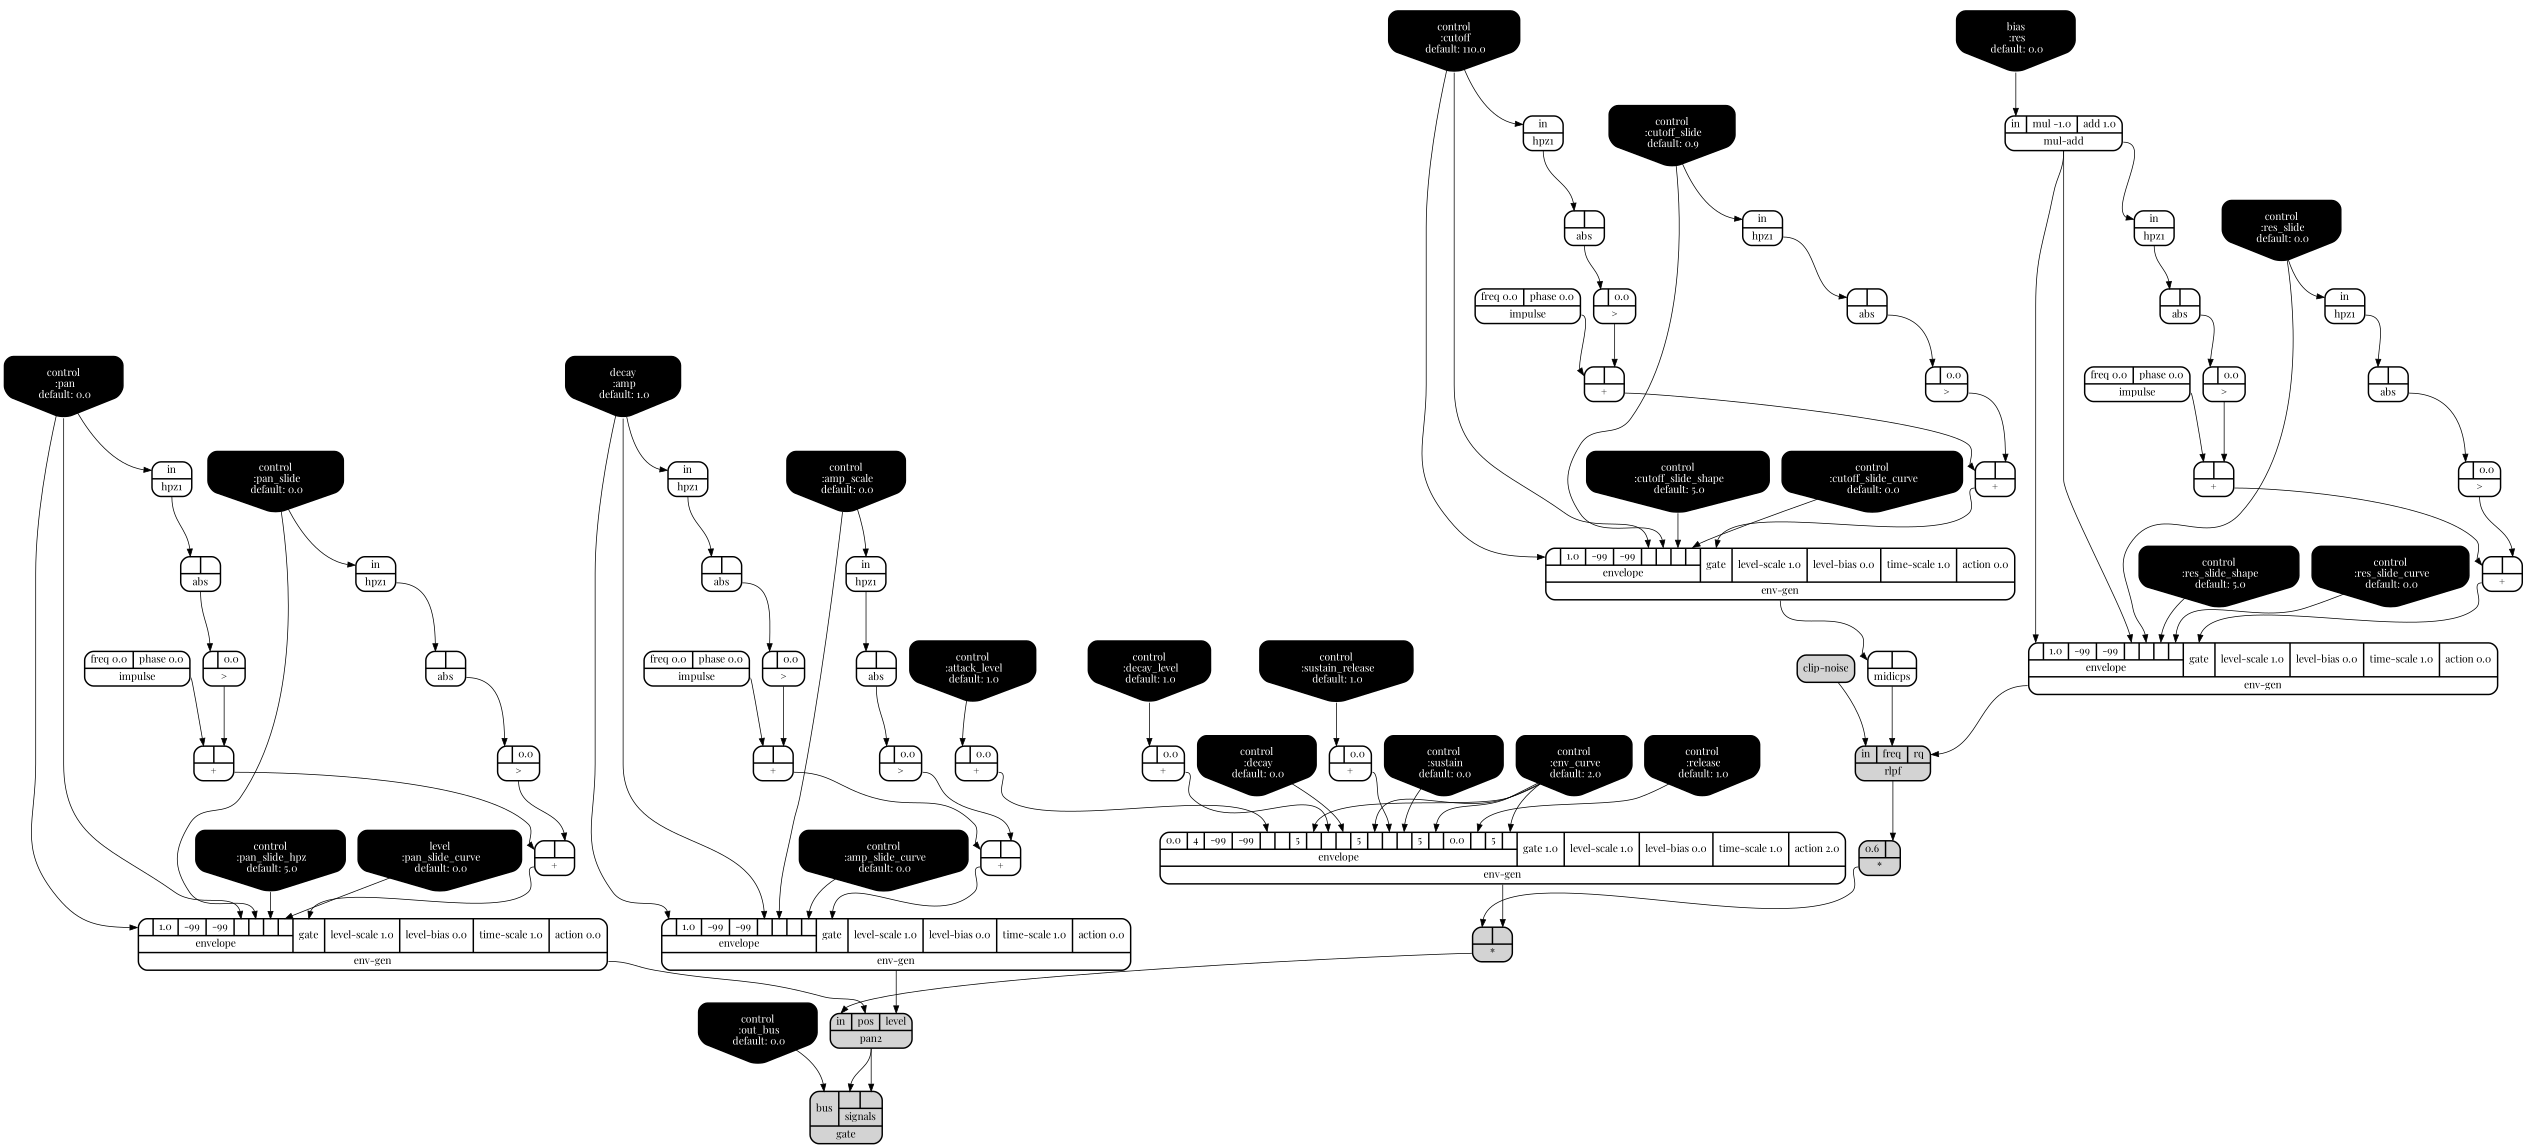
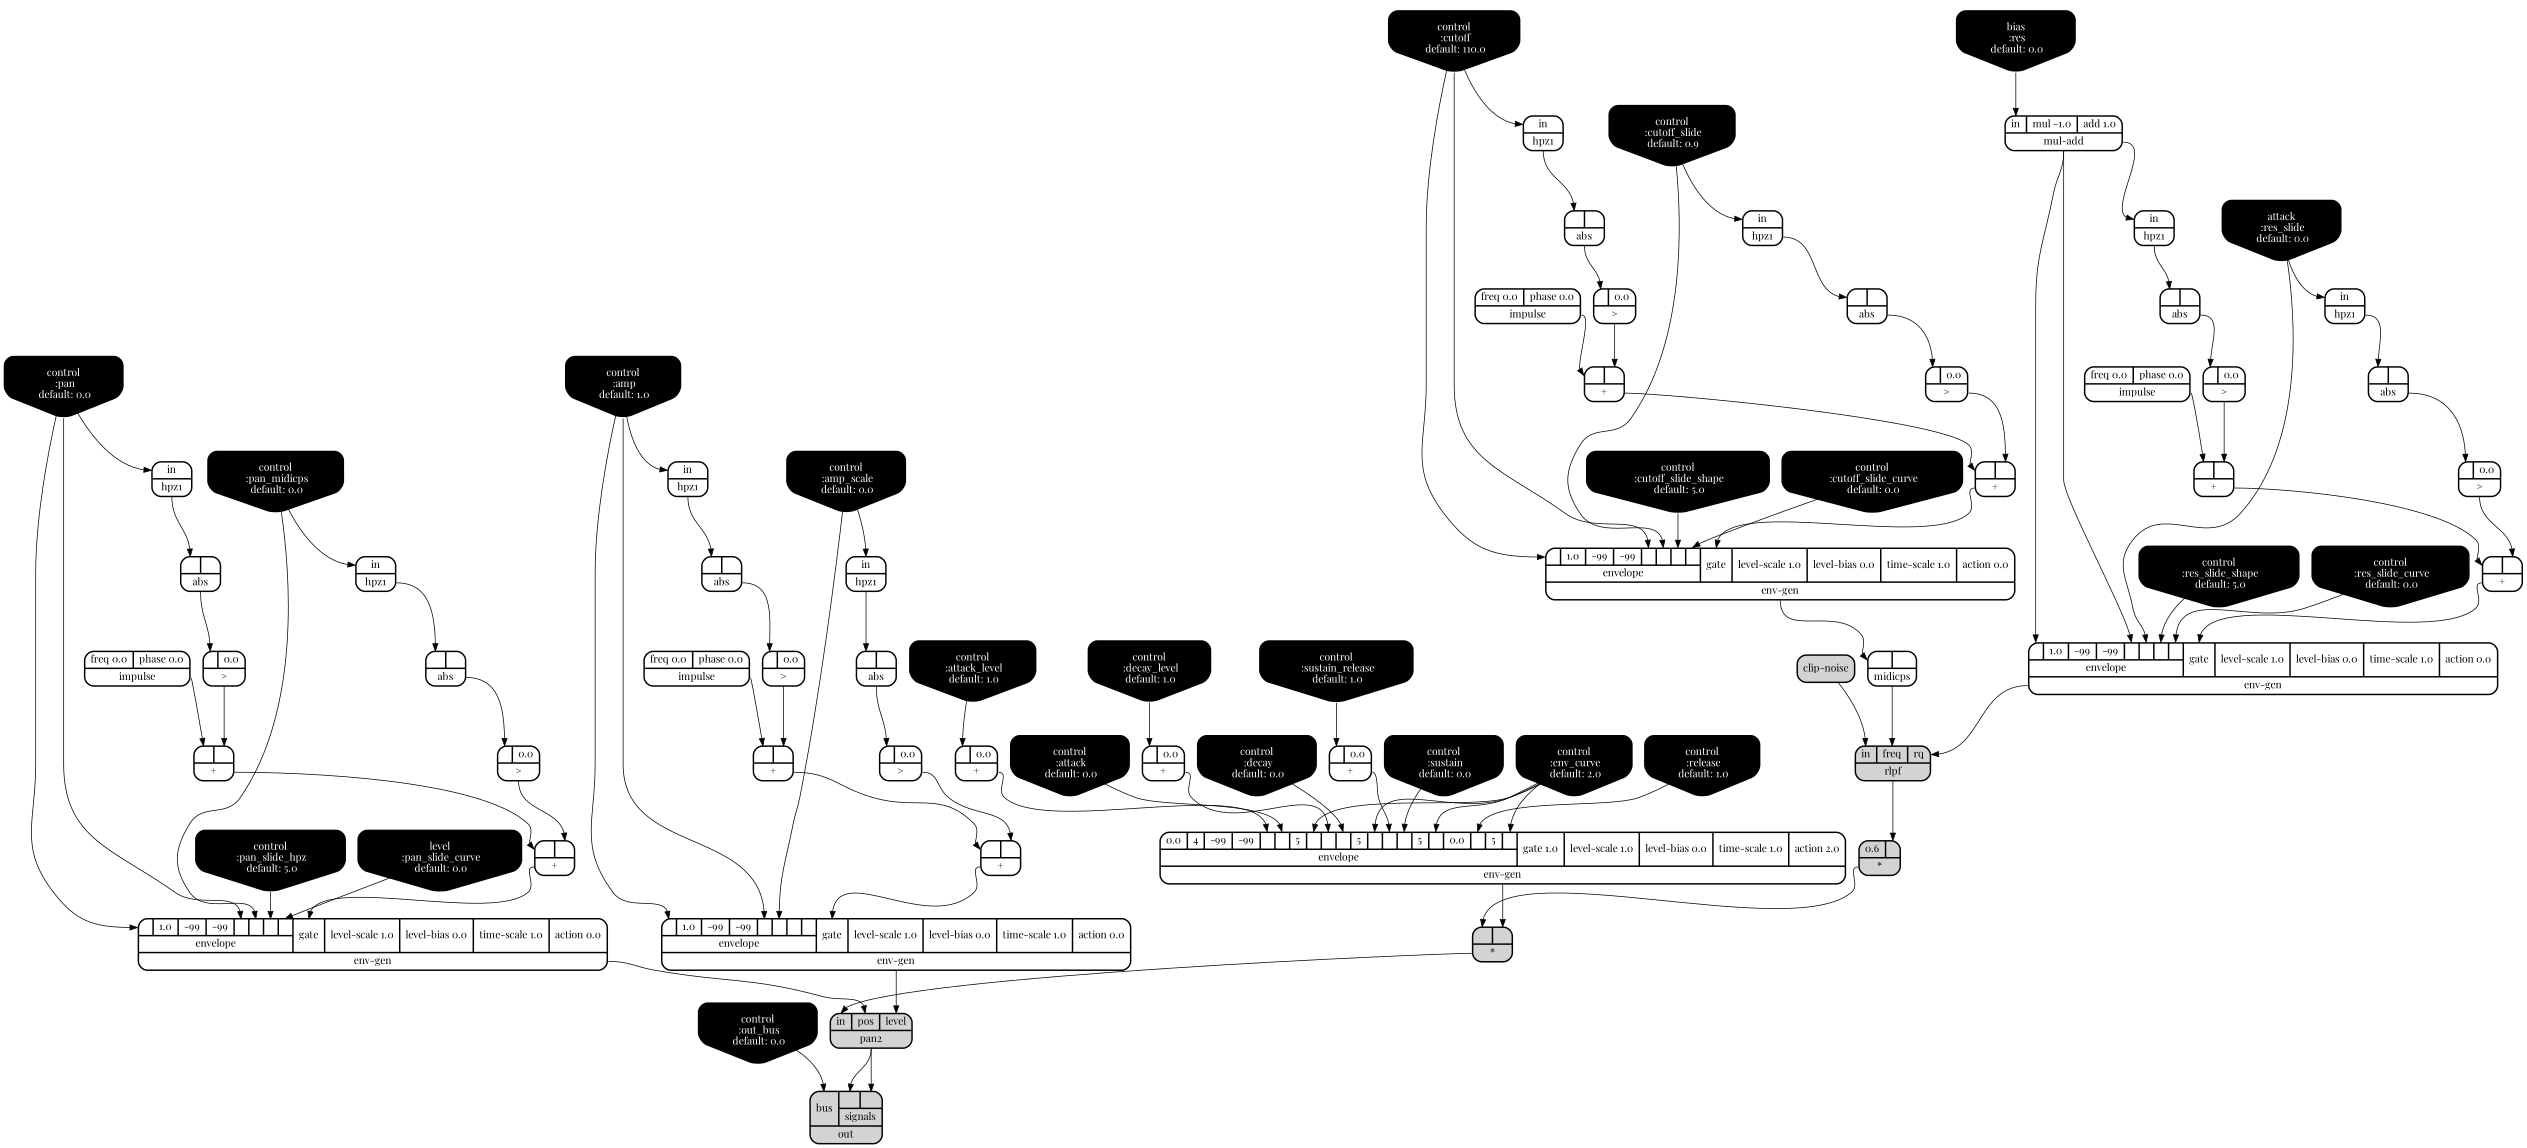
  digraph {
    fontname="Playfair Display"
    node [fontname="Playfair Display" rankdir=LR shape=record style="bold, rounded"]
    edge [fontname="Playfair Display" headport=a tailport=__UG_NAME__]
    n1 [label="{{ <a> 0.6|<b> } |<__UG_NAME__>* }" style="filled, bold, rounded"]
    n2 [label="{{ <a> |<b> } |<__UG_NAME__>* }" style="filled, bold, rounded"]
    n3 [label="{{ <in> in|<pos> pos|<level> level} |<__UG_NAME__>pan2 }" style="filled, bold, rounded"]
-   n4 [label="{{ <bus> bus|{{<signals___pan2___0>|<signals___pan2___1>}|signals}} |<__UG_NAME__>gate }" style="filled, bold, rounded"]
+   n4 [label="{{ <bus> bus|{{<signals___pan2___0>|<signals___pan2___1>}|signals}} |<__UG_NAME__>out }" style="filled, bold, rounded"]
    n5 [label="{{ <a> |<b> } |<__UG_NAME__>+ }"]
    n6 [label="{{ <a> |<b> } |<__UG_NAME__>+ }"]
    n7 [label="{{ {{<envelope___control___0>|1.0|-99|-99|<envelope___control___4>|<envelope___control___5>|<envelope___control___6>|<envelope___control___7>}|envelope}|<gate> gate|<level____scale> level-scale 1.0|<level____bias> level-bias 0.0|<time____scale> time-scale 1.0|<action> action 0.0} |<__UG_NAME__>env-gen }"]
    n8 [label="{{ <a> |<b> } |<__UG_NAME__>+ }"]
    n9 [label="{{ <a> |<b> } |<__UG_NAME__>+ }"]
    n10 [label="{{ {{<envelope___control___0>|1.0|-99|-99|<envelope___control___4>|<envelope___control___5>|<envelope___control___6>|<envelope___control___7>}|envelope}|<gate> gate|<level____scale> level-scale 1.0|<level____bias> level-bias 0.0|<time____scale> time-scale 1.0|<action> action 0.0} |<__UG_NAME__>env-gen }"]
    n11 [label="{{ <a> |<b> } |<__UG_NAME__>midicps }"]
    n12 [label="{{ <a> |<b> } |<__UG_NAME__>+ }"]
    n13 [label="{{ <a> |<b> } |<__UG_NAME__>+ }"]
    n14 [label="{{ {{<envelope___mul____add___0>|1.0|-99|-99|<envelope___mul____add___4>|<envelope___control___5>|<envelope___control___6>|<envelope___control___7>}|envelope}|<gate> gate|<level____scale> level-scale 1.0|<level____bias> level-bias 0.0|<time____scale> time-scale 1.0|<action> action 0.0} |<__UG_NAME__>env-gen }"]
    n15 [label="{{ <in> in|<freq> freq|<rq> rq} |<__UG_NAME__>rlpf }" style="filled, bold, rounded"]
    n16 [label="{{ <a> |<b> 0.0} |<__UG_NAME__>+ }"]
    n17 [label="{{ {{0.0|4|-99|-99|<envelope___binary____op____u____gen___4>|<envelope___control___5>|5|<envelope___control___7>|<envelope___binary____op____u____gen___8>|<envelope___control___9>|5|<envelope___control___11>|<envelope___binary____op____u____gen___12>|<envelope___control___13>|5|<envelope___control___15>|0.0|<envelope___control___17>|5|<envelope___control___19>}|envelope}|<gate> gate 1.0|<level____scale> level-scale 1.0|<level____bias> level-bias 0.0|<time____scale> time-scale 1.0|<action> action 2.0} |<__UG_NAME__>env-gen }"]
    n18 [label="{{ <a> |<b> 0.0} |<__UG_NAME__>+ }"]
    n19 [label="{{ <a> |<b> 0.0} |<__UG_NAME__>+ }"]
    n20 [label="{{ <a> |<b> } |<__UG_NAME__>+ }"]
    n21 [label="{{ <a> |<b> } |<__UG_NAME__>+ }"]
    n22 [label="{{ {{<envelope___control___0>|1.0|-99|-99|<envelope___control___4>|<envelope___control___5>|<envelope___control___6>|<envelope___control___7>}|envelope}|<gate> gate|<level____scale> level-scale 1.0|<level____bias> level-bias 0.0|<time____scale> time-scale 1.0|<action> action 0.0} |<__UG_NAME__>env-gen }"]
    n23 [label="{{ <a> |<b> 0.0} |<__UG_NAME__>\> }"]
    n24 [label="{{ <a> |<b> 0.0} |<__UG_NAME__>\> }"]
    n25 [label="{{ <a> |<b> 0.0} |<__UG_NAME__>\> }"]
    n26 [label="{{ <a> |<b> 0.0} |<__UG_NAME__>\> }"]
    n27 [label="{{ <a> |<b> 0.0} |<__UG_NAME__>\> }"]
    n28 [label="{{ <a> |<b> 0.0} |<__UG_NAME__>\> }"]
    n29 [label="{{ <a> |<b> 0.0} |<__UG_NAME__>\> }"]
    n30 [label="{{ <a> |<b> 0.0} |<__UG_NAME__>\> }"]
    n31 [label="{{ <a> |<b> } |<__UG_NAME__>abs }"]
    n32 [label="{{ <a> |<b> } |<__UG_NAME__>abs }"]
    n33 [label="{{ <a> |<b> } |<__UG_NAME__>abs }"]
    n34 [label="{{ <a> |<b> } |<__UG_NAME__>abs }"]
    n35 [label="{{ <a> |<b> } |<__UG_NAME__>abs }"]
    n36 [label="{{ <a> |<b> } |<__UG_NAME__>abs }"]
    n37 [label="{{ <a> |<b> } |<__UG_NAME__>abs }"]
    n38 [label="{{ <a> |<b> } |<__UG_NAME__>abs }"]
    n39 [label="{<__UG_NAME__>clip-noise }" style="filled, bold, rounded"]
-   n40 [fillcolor=black fontcolor=white label="decay\n :amp\n default: 1.0" shape=invhouse style="rounded, filled, bold" rankdir=""]
+   n40 [fillcolor=black fontcolor=white label="control\n :amp\n default: 1.0" shape=invhouse style="rounded, filled, bold" rankdir=""]
    n41 [label="{{ <in> in} |<__UG_NAME__>hpz1 }"]
    n42 [fillcolor=black fontcolor=white label="control\n :amp_scale\n default: 0.0" shape=invhouse style="rounded, filled, bold" rankdir=""]
    n43 [label="{{ <in> in} |<__UG_NAME__>hpz1 }"]
-   n44 [fillcolor=black fontcolor=white label="control\n :amp_slide_curve\n default: 0.0" shape=invhouse style="rounded, filled, bold" rankdir=""]
    n45 [fillcolor=black fontcolor=white label="control\n :pan\n default: 0.0" shape=invhouse style="rounded, filled, bold" rankdir=""]
    n46 [label="{{ <in> in} |<__UG_NAME__>hpz1 }"]
-   n47 [fillcolor=black fontcolor=white label="control\n :pan_slide\n default: 0.0" shape=invhouse style="rounded, filled, bold" rankdir=""]
+   n47 [fillcolor=black fontcolor=white label="control\n :pan_midicps\n default: 0.0" shape=invhouse style="rounded, filled, bold" rankdir=""]
    n48 [label="{{ <in> in} |<__UG_NAME__>hpz1 }"]
    n49 [fillcolor=black fontcolor=white label="control\n :pan_slide_hpz\n default: 5.0" shape=invhouse style="rounded, filled, bold" rankdir=""]
    n50 [fillcolor=black fontcolor=white label="level\n :pan_slide_curve\n default: 0.0" shape=invhouse style="rounded, filled, bold" rankdir=""]
+   n51 [fillcolor=black fontcolor=white label="control\n :attack\n default: 0.0" shape=invhouse style="rounded, filled, bold" rankdir=""]
    n52 [fillcolor=black fontcolor=white label="control\n :sustain\n default: 0.0" shape=invhouse style="rounded, filled, bold" rankdir=""]
    n53 [fillcolor=black fontcolor=white label="control\n :decay\n default: 0.0" shape=invhouse style="rounded, filled, bold" rankdir=""]
    n54 [fillcolor=black fontcolor=white label="control\n :release\n default: 1.0" shape=invhouse style="rounded, filled, bold" rankdir=""]
    n55 [fillcolor=black fontcolor=white label="control\n :attack_level\n default: 1.0" shape=invhouse style="rounded, filled, bold" rankdir=""]
    n56 [fillcolor=black fontcolor=white label="control\n :decay_level\n default: 1.0" shape=invhouse style="rounded, filled, bold" rankdir=""]
    n57 [fillcolor=black fontcolor=white label="control\n :sustain_release\n default: 1.0" shape=invhouse style="rounded, filled, bold" rankdir=""]
    n58 [fillcolor=black fontcolor=white label="control\n :env_curve\n default: 2.0" shape=invhouse style="rounded, filled, bold" rankdir=""]
    n59 [fillcolor=black fontcolor=white label="control\n :cutoff\n default: 110.0" shape=invhouse style="rounded, filled, bold" rankdir=""]
    n60 [label="{{ <in> in} |<__UG_NAME__>hpz1 }"]
    n61 [fillcolor=black fontcolor=white label="control\n :cutoff_slide\n default: 0.9" shape=invhouse style="rounded, filled, bold" rankdir=""]
    n62 [label="{{ <in> in} |<__UG_NAME__>hpz1 }"]
    n63 [fillcolor=black fontcolor=white label="control\n :cutoff_slide_shape\n default: 5.0" shape=invhouse style="rounded, filled, bold" rankdir=""]
    n64 [fillcolor=black fontcolor=white label="control\n :cutoff_slide_curve\n default: 0.0" shape=invhouse style="rounded, filled, bold" rankdir=""]
    n65 [fillcolor=black fontcolor=white label="bias\n :res\n default: 0.0" shape=invhouse style="rounded, filled, bold" rankdir=""]
    n66 [label="{{ <in> in|<mul> mul -1.0|<add> add 1.0} |<__UG_NAME__>mul-add }"]
    n67 [label="{{ <in> in} |<__UG_NAME__>hpz1 }"]
-   n68 [fillcolor=black fontcolor=white label="control\n :res_slide\n default: 0.0" shape=invhouse style="rounded, filled, bold" rankdir=""]
+   n68 [fillcolor=black fontcolor=white label="attack\n :res_slide\n default: 0.0" shape=invhouse style="rounded, filled, bold" rankdir=""]
    n69 [label="{{ <in> in} |<__UG_NAME__>hpz1 }"]
    n70 [fillcolor=black fontcolor=white label="control\n :res_slide_shape\n default: 5.0" shape=invhouse style="rounded, filled, bold" rankdir=""]
    n71 [fillcolor=black fontcolor=white label="control\n :res_slide_curve\n default: 0.0" shape=invhouse style="rounded, filled, bold" rankdir=""]
    n72 [fillcolor=black fontcolor=white label="control\n :out_bus\n default: 0.0" shape=invhouse style="rounded, filled, bold" rankdir=""]
    n73 [label="{{ <freq> freq 0.0|<phase> phase 0.0} |<__UG_NAME__>impulse }"]
    n74 [label="{{ <freq> freq 0.0|<phase> phase 0.0} |<__UG_NAME__>impulse }"]
    n75 [label="{{ <freq> freq 0.0|<phase> phase 0.0} |<__UG_NAME__>impulse }"]
    n76 [label="{{ <freq> freq 0.0|<phase> phase 0.0} |<__UG_NAME__>impulse }"]
    n1 -> n2
    n2 -> n3 [headport=in]
    n3 -> n4 [headport=signals___pan2___0]
    n3 -> n4 [headport=signals___pan2___1]
    n5 -> n6
    n6 -> n7 [headport=gate]
    n7 -> n3 [headport=pos]
    n8 -> n9
    n9 -> n10 [headport=gate]
    n10 -> n11
    n11 -> n15 [headport=freq]
    n12 -> n13
    n13 -> n14 [headport=gate]
    n14 -> n15 [headport=rq]
    n15 -> n1 [headport=b]
    n16 -> n17 [headport=envelope___binary____op____u____gen___4]
    n17 -> n2 [headport=b]
    n18 -> n17 [headport=envelope___binary____op____u____gen___8]
    n19 -> n17 [headport=envelope___binary____op____u____gen___12]
    n20 -> n21
    n21 -> n22 [headport=gate]
    n22 -> n3 [headport=level]
    n23 -> n5 [headport=b]
    n24 -> n6 [headport=b]
    n25 -> n12 [headport=b]
    n26 -> n8 [headport=b]
    n27 -> n9 [headport=b]
    n28 -> n13 [headport=b]
    n29 -> n20 [headport=b]
    n30 -> n21 [headport=b]
    n31 -> n23
    n32 -> n24
    n33 -> n25
    n34 -> n26
    n35 -> n27
    n36 -> n28
    n37 -> n29
    n38 -> n30
    n39 -> n15 [headport=in]
    n40 -> n22 [headport=envelope___control___0]
    n40 -> n22 [headport=envelope___control___4]
    n40 -> n41 [headport=in]
    n41 -> n37
    n42 -> n22 [headport=envelope___control___5]
    n42 -> n43 [headport=in]
    n43 -> n38
-   n44 -> n22 [headport=envelope___control___7]
    n45 -> n7 [headport=envelope___control___0]
    n45 -> n7 [headport=envelope___control___4]
    n45 -> n46 [headport=in]
    n46 -> n31
    n47 -> n7 [headport=envelope___control___5]
    n47 -> n48 [headport=in]
    n48 -> n32
    n49 -> n7 [headport=envelope___control___6]
    n50 -> n7 [headport=envelope___control___7]
+   n51 -> n17 [headport=envelope___control___5]
    n52 -> n17 [headport=envelope___control___13]
    n53 -> n17 [headport=envelope___control___9]
    n54 -> n17 [headport=envelope___control___17]
    n55 -> n16
    n56 -> n18
    n57 -> n19
    n58 -> n17 [headport=envelope___control___7]
    n58 -> n17 [headport=envelope___control___11]
    n58 -> n17 [headport=envelope___control___15]
    n58 -> n17 [headport=envelope___control___19]
    n59 -> n10 [headport=envelope___control___0]
    n59 -> n10 [headport=envelope___control___4]
    n59 -> n60 [headport=in]
    n60 -> n34
    n61 -> n10 [headport=envelope___control___5]
    n61 -> n62 [headport=in]
    n62 -> n35
    n63 -> n10 [headport=envelope___control___6]
    n64 -> n10 [headport=envelope___control___7]
    n65 -> n66 [headport=in]
    n66 -> n14 [headport=envelope___mul____add___0]
    n66 -> n14 [headport=envelope___mul____add___4]
    n66 -> n67 [headport=in]
    n67 -> n33
    n68 -> n14 [headport=envelope___control___5]
    n68 -> n69 [headport=in]
    n69 -> n36
    n70 -> n14 [headport=envelope___control___6]
    n71 -> n14 [headport=envelope___control___7]
    n72 -> n4 [headport=bus]
    n73 -> n5
    n74 -> n8
    n75 -> n12
    n76 -> n20
  }
